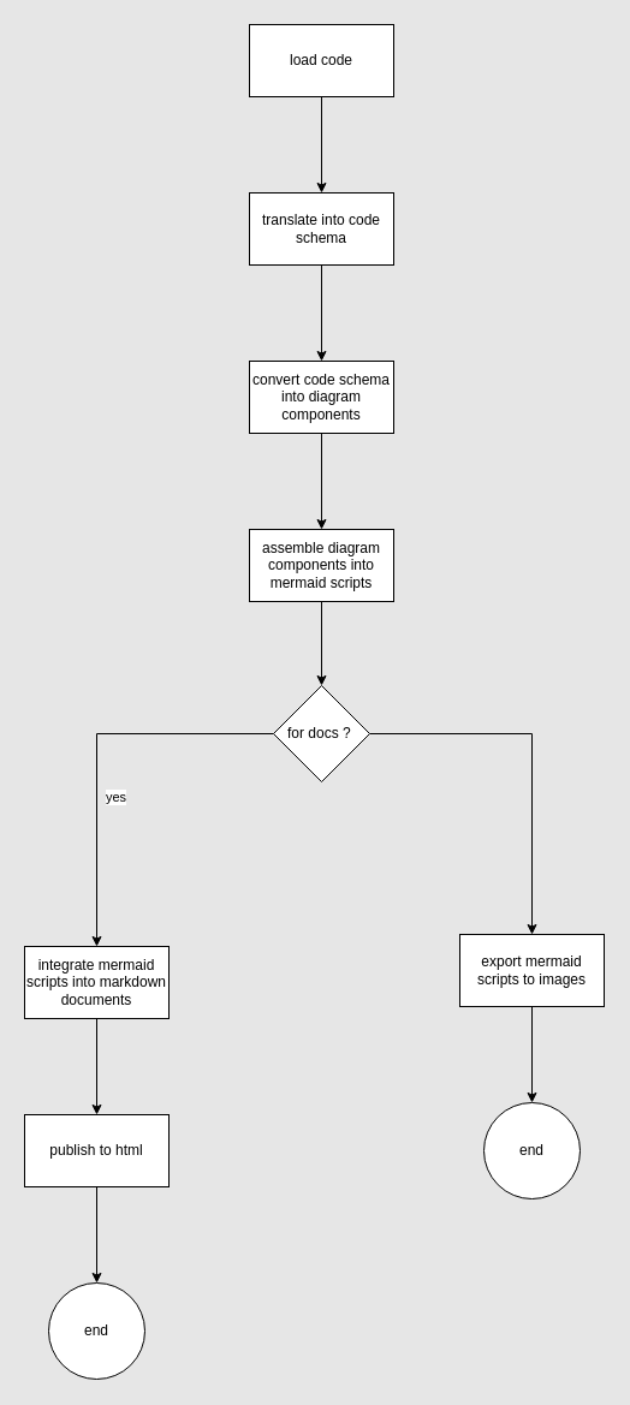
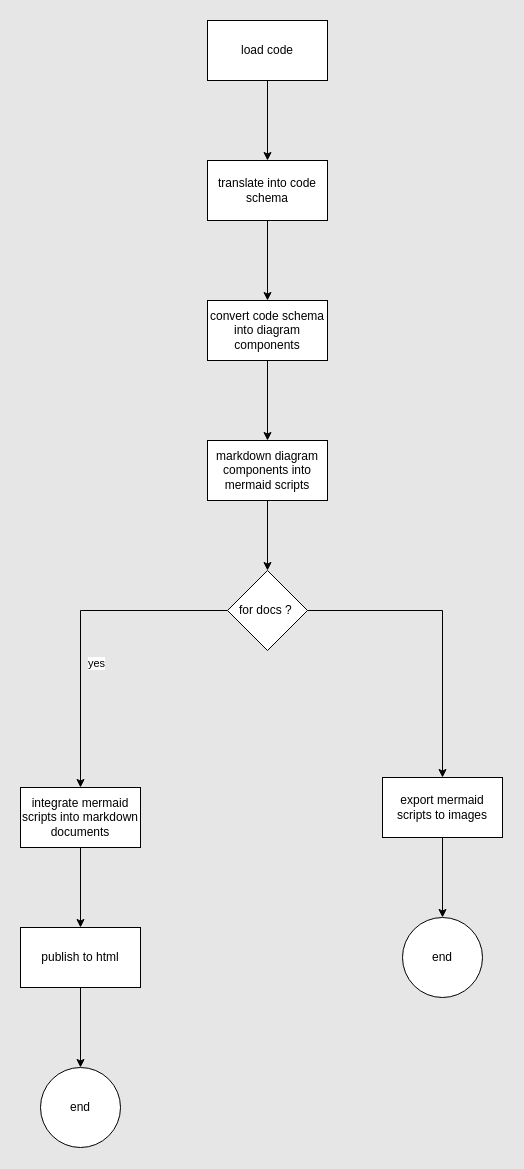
  <mxCell id="0" />
  <mxCell id="1" parent="0" />
  <mxCell id="2" value="" style="edgeStyle=orthogonalEdgeStyle;rounded=0;orthogonalLoop=1;jettySize=auto;html=1;" edge="1" parent="1" source="3" target="5"><mxGeometry relative="1" as="geometry" /></mxCell>
  <mxCell id="3" value="load code" style="whiteSpace=wrap;html=1;" vertex="1" parent="1"><mxGeometry x="207" y="20" width="120" height="60" as="geometry" /></mxCell>
  <mxCell id="4" value="" style="edgeStyle=orthogonalEdgeStyle;rounded=0;orthogonalLoop=1;jettySize=auto;html=1;" edge="1" parent="1" source="5" target="7"><mxGeometry relative="1" as="geometry" /></mxCell>
  <mxCell id="5" value="translate into code schema" style="whiteSpace=wrap;html=1;" vertex="1" parent="1"><mxGeometry x="207" y="160" width="120" height="60" as="geometry" /></mxCell>
  <mxCell id="6" value="" style="edgeStyle=orthogonalEdgeStyle;rounded=0;orthogonalLoop=1;jettySize=auto;html=1;" edge="1" parent="1" source="7" target="9"><mxGeometry relative="1" as="geometry" /></mxCell>
  <mxCell id="7" value="convert code schema into diagram components" style="whiteSpace=wrap;html=1;" vertex="1" parent="1"><mxGeometry x="207" y="300" width="120" height="60" as="geometry" /></mxCell>
  <mxCell id="8" value="" style="edgeStyle=orthogonalEdgeStyle;rounded=0;orthogonalLoop=1;jettySize=auto;html=1;" edge="1" parent="1" source="9" target="18"><mxGeometry relative="1" as="geometry" /></mxCell>
- <mxCell id="9" value="assemble diagram components into mermaid scripts" style="whiteSpace=wrap;html=1;" vertex="1" parent="1"><mxGeometry x="207" y="440" width="120" height="60" as="geometry" /></mxCell>
+ <mxCell id="9" value="markdown diagram components into mermaid scripts" style="whiteSpace=wrap;html=1;" vertex="1" parent="1"><mxGeometry x="207" y="440" width="120" height="60" as="geometry" /></mxCell>
  <mxCell id="10" value="" style="edgeStyle=orthogonalEdgeStyle;rounded=0;orthogonalLoop=1;jettySize=auto;html=1;" edge="1" parent="1" source="11" target="13"><mxGeometry relative="1" as="geometry" /></mxCell>
  <mxCell id="11" value="integrate mermaid scripts into markdown documents" style="whiteSpace=wrap;html=1;" vertex="1" parent="1"><mxGeometry x="20" y="787" width="120" height="60" as="geometry" /></mxCell>
  <mxCell id="12" value="" style="edgeStyle=orthogonalEdgeStyle;rounded=0;orthogonalLoop=1;jettySize=auto;html=1;" edge="1" parent="1" source="13" target="14"><mxGeometry relative="1" as="geometry" /></mxCell>
  <mxCell id="13" value="publish to html" style="whiteSpace=wrap;html=1;" vertex="1" parent="1"><mxGeometry x="20" y="927" width="120" height="60" as="geometry" /></mxCell>
  <mxCell id="14" value="end" style="ellipse;whiteSpace=wrap;html=1;aspect=fixed;" vertex="1" parent="1"><mxGeometry x="40" y="1067" width="80" height="80" as="geometry" /></mxCell>
  <mxCell id="15" style="edgeStyle=orthogonalEdgeStyle;rounded=0;orthogonalLoop=1;jettySize=auto;html=1;entryX=0.5;entryY=0;entryDx=0;entryDy=0;" edge="1" parent="1" source="18" target="11"><mxGeometry relative="1" as="geometry" /></mxCell>
  <mxCell id="16" value="yes" style="edgeLabel;html=1;align=center;verticalAlign=middle;resizable=0;points=[];" vertex="1" connectable="0" parent="15"><mxGeometry x="0.034" y="6" relative="1" as="geometry"><mxPoint x="9" y="31" as="offset" /></mxGeometry></mxCell>
  <mxCell id="17" style="edgeStyle=orthogonalEdgeStyle;rounded=0;orthogonalLoop=1;jettySize=auto;html=1;exitX=1;exitY=0.5;exitDx=0;exitDy=0;entryX=0.5;entryY=0;entryDx=0;entryDy=0;" edge="1" parent="1" source="18" target="23"><mxGeometry relative="1" as="geometry"><mxPoint x="448.048" y="786.57" as="targetPoint" /></mxGeometry></mxCell>
  <mxCell id="18" value="for docs ?&amp;nbsp;" style="rhombus;whiteSpace=wrap;html=1;" vertex="1" parent="1"><mxGeometry x="227" y="570" width="80" height="80" as="geometry" /></mxCell>
  <mxCell id="19" value="integrate mermaid scripts into markdown documents" style="whiteSpace=wrap;html=1;" vertex="1" parent="1"><mxGeometry x="20" y="787" width="120" height="60" as="geometry" /></mxCell>
  <mxCell id="20" value="publish to html" style="whiteSpace=wrap;html=1;" vertex="1" parent="1"><mxGeometry x="20" y="927" width="120" height="60" as="geometry" /></mxCell>
  <mxCell id="21" value="end" style="ellipse;whiteSpace=wrap;html=1;aspect=fixed;" vertex="1" parent="1"><mxGeometry x="402" y="917" width="80" height="80" as="geometry" /></mxCell>
  <mxCell id="22" value="" style="edgeStyle=orthogonalEdgeStyle;rounded=0;orthogonalLoop=1;jettySize=auto;html=1;" edge="1" parent="1" source="23" target="21"><mxGeometry relative="1" as="geometry"><mxPoint x="442" y="917" as="targetPoint" /></mxGeometry></mxCell>
  <mxCell id="23" value="export mermaid scripts to images" style="whiteSpace=wrap;html=1;" vertex="1" parent="1"><mxGeometry x="382" y="777" width="120" height="60" as="geometry" /></mxCell>
